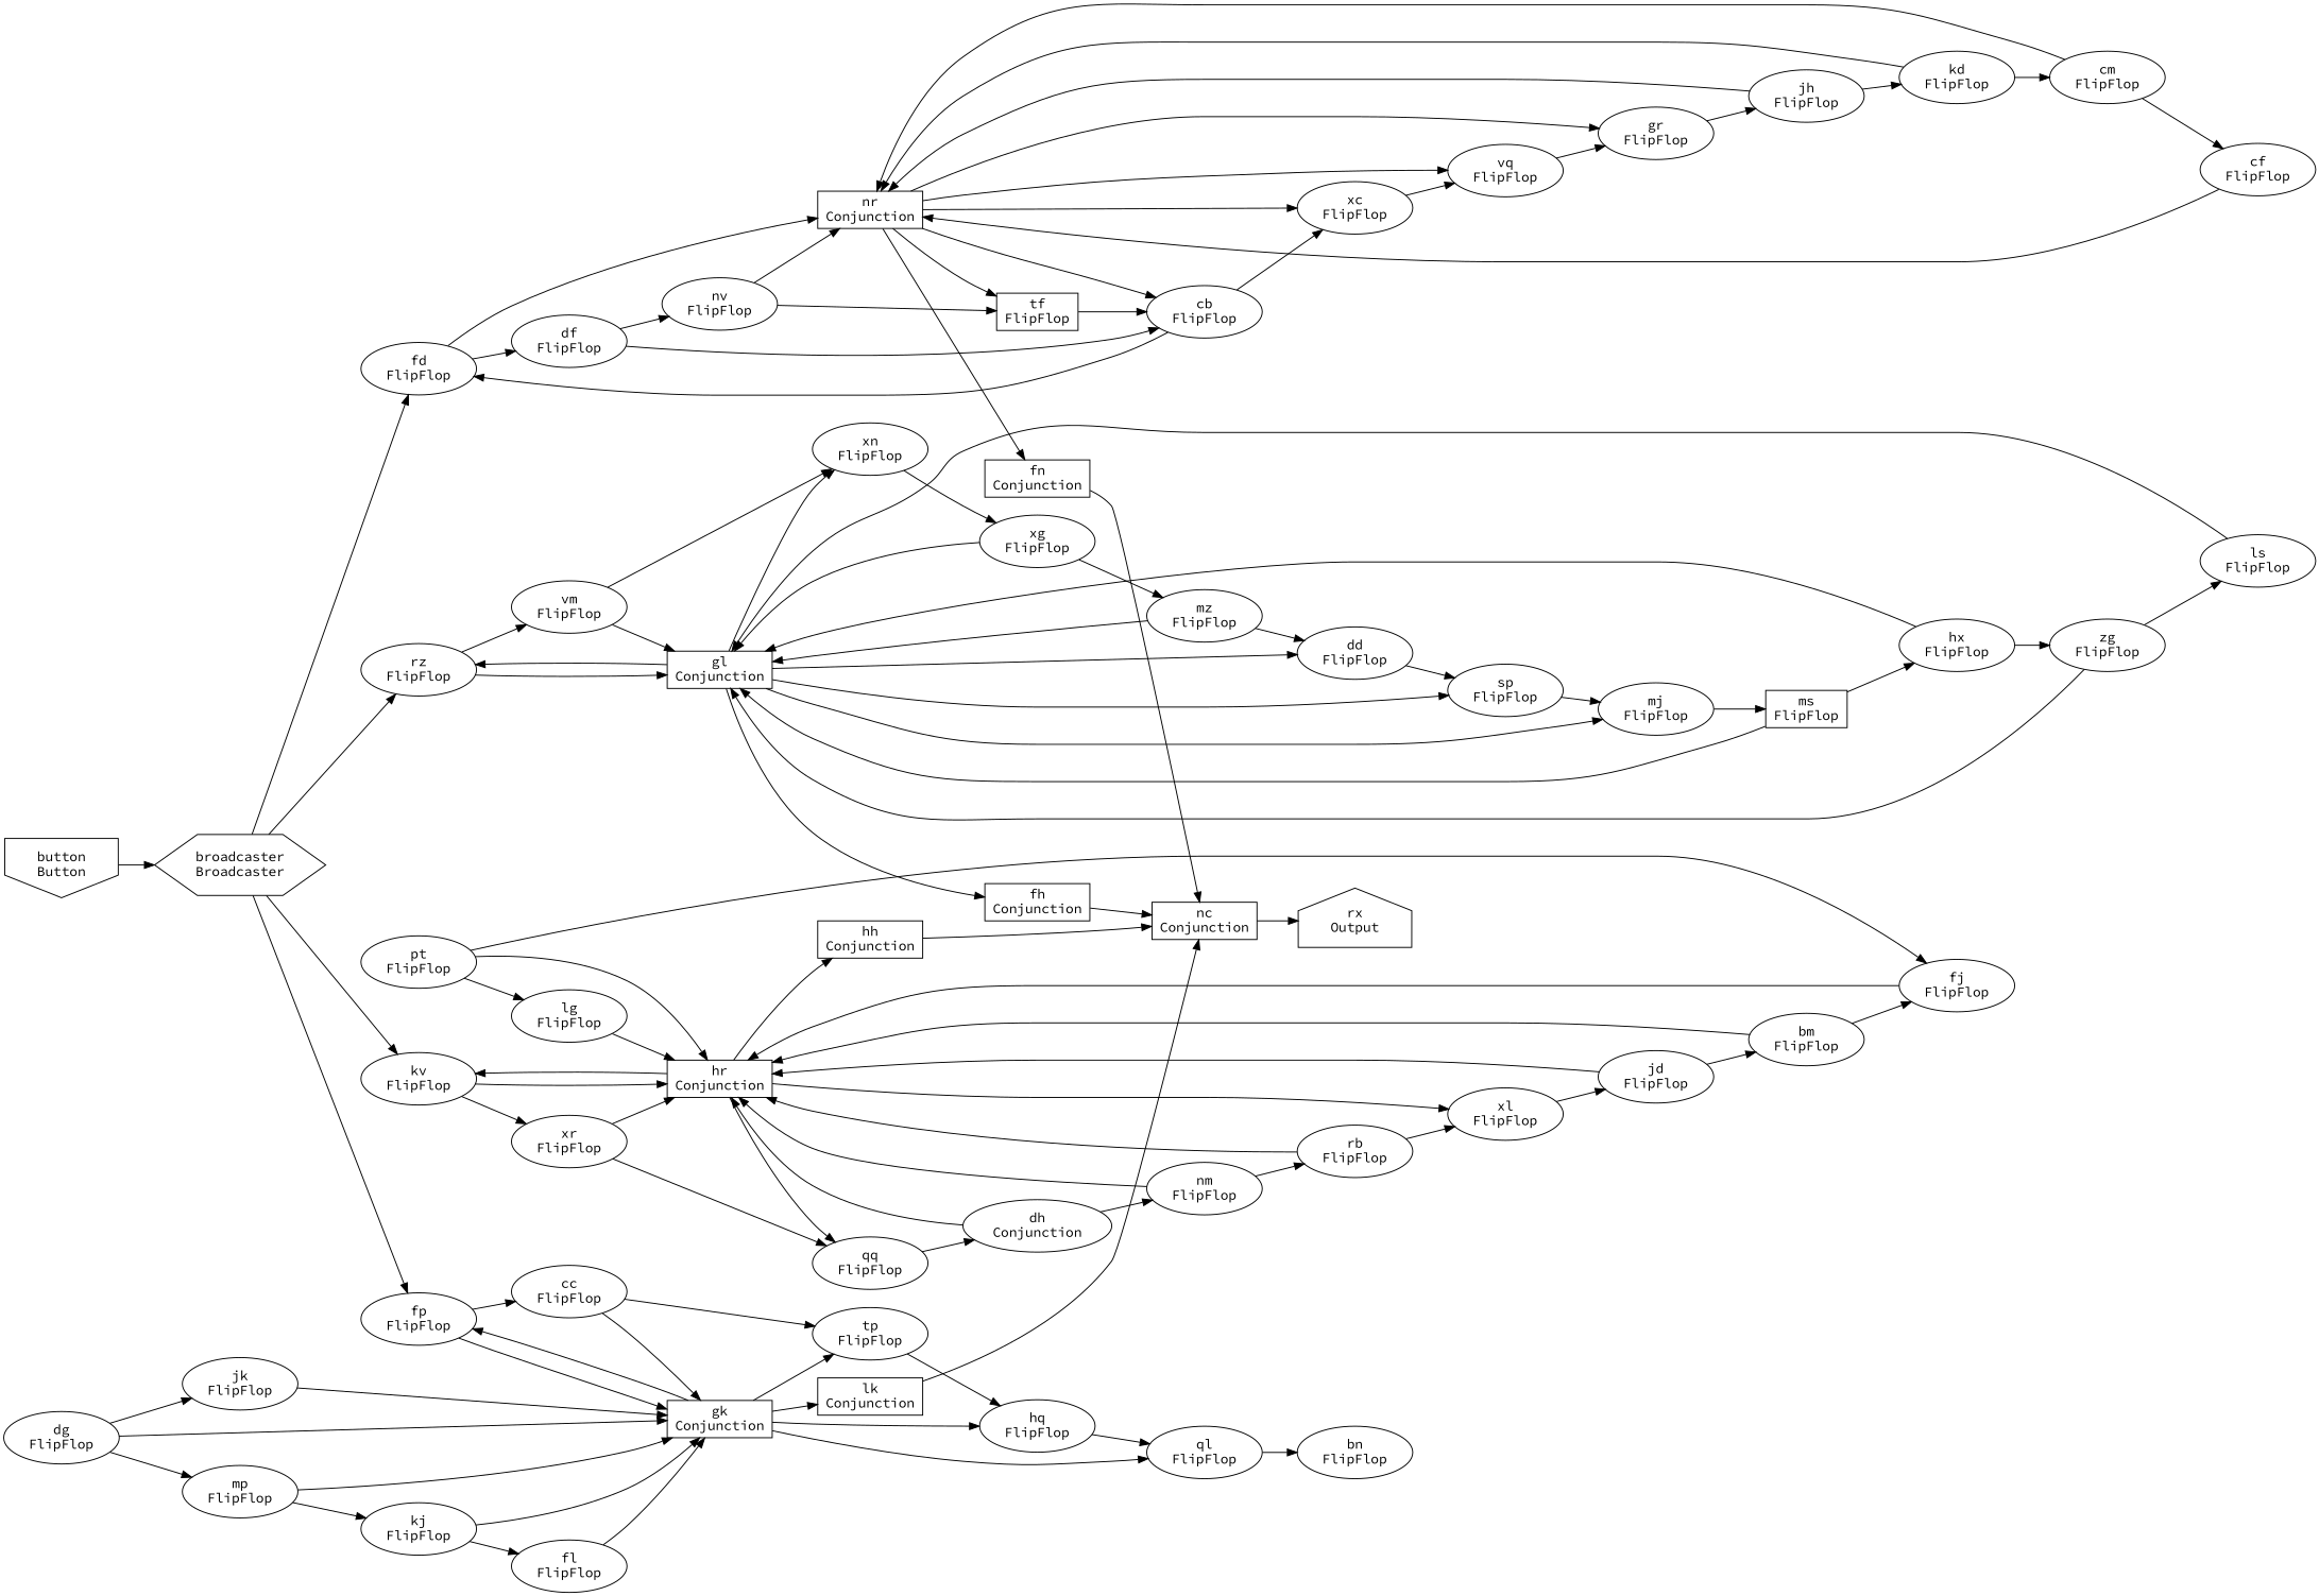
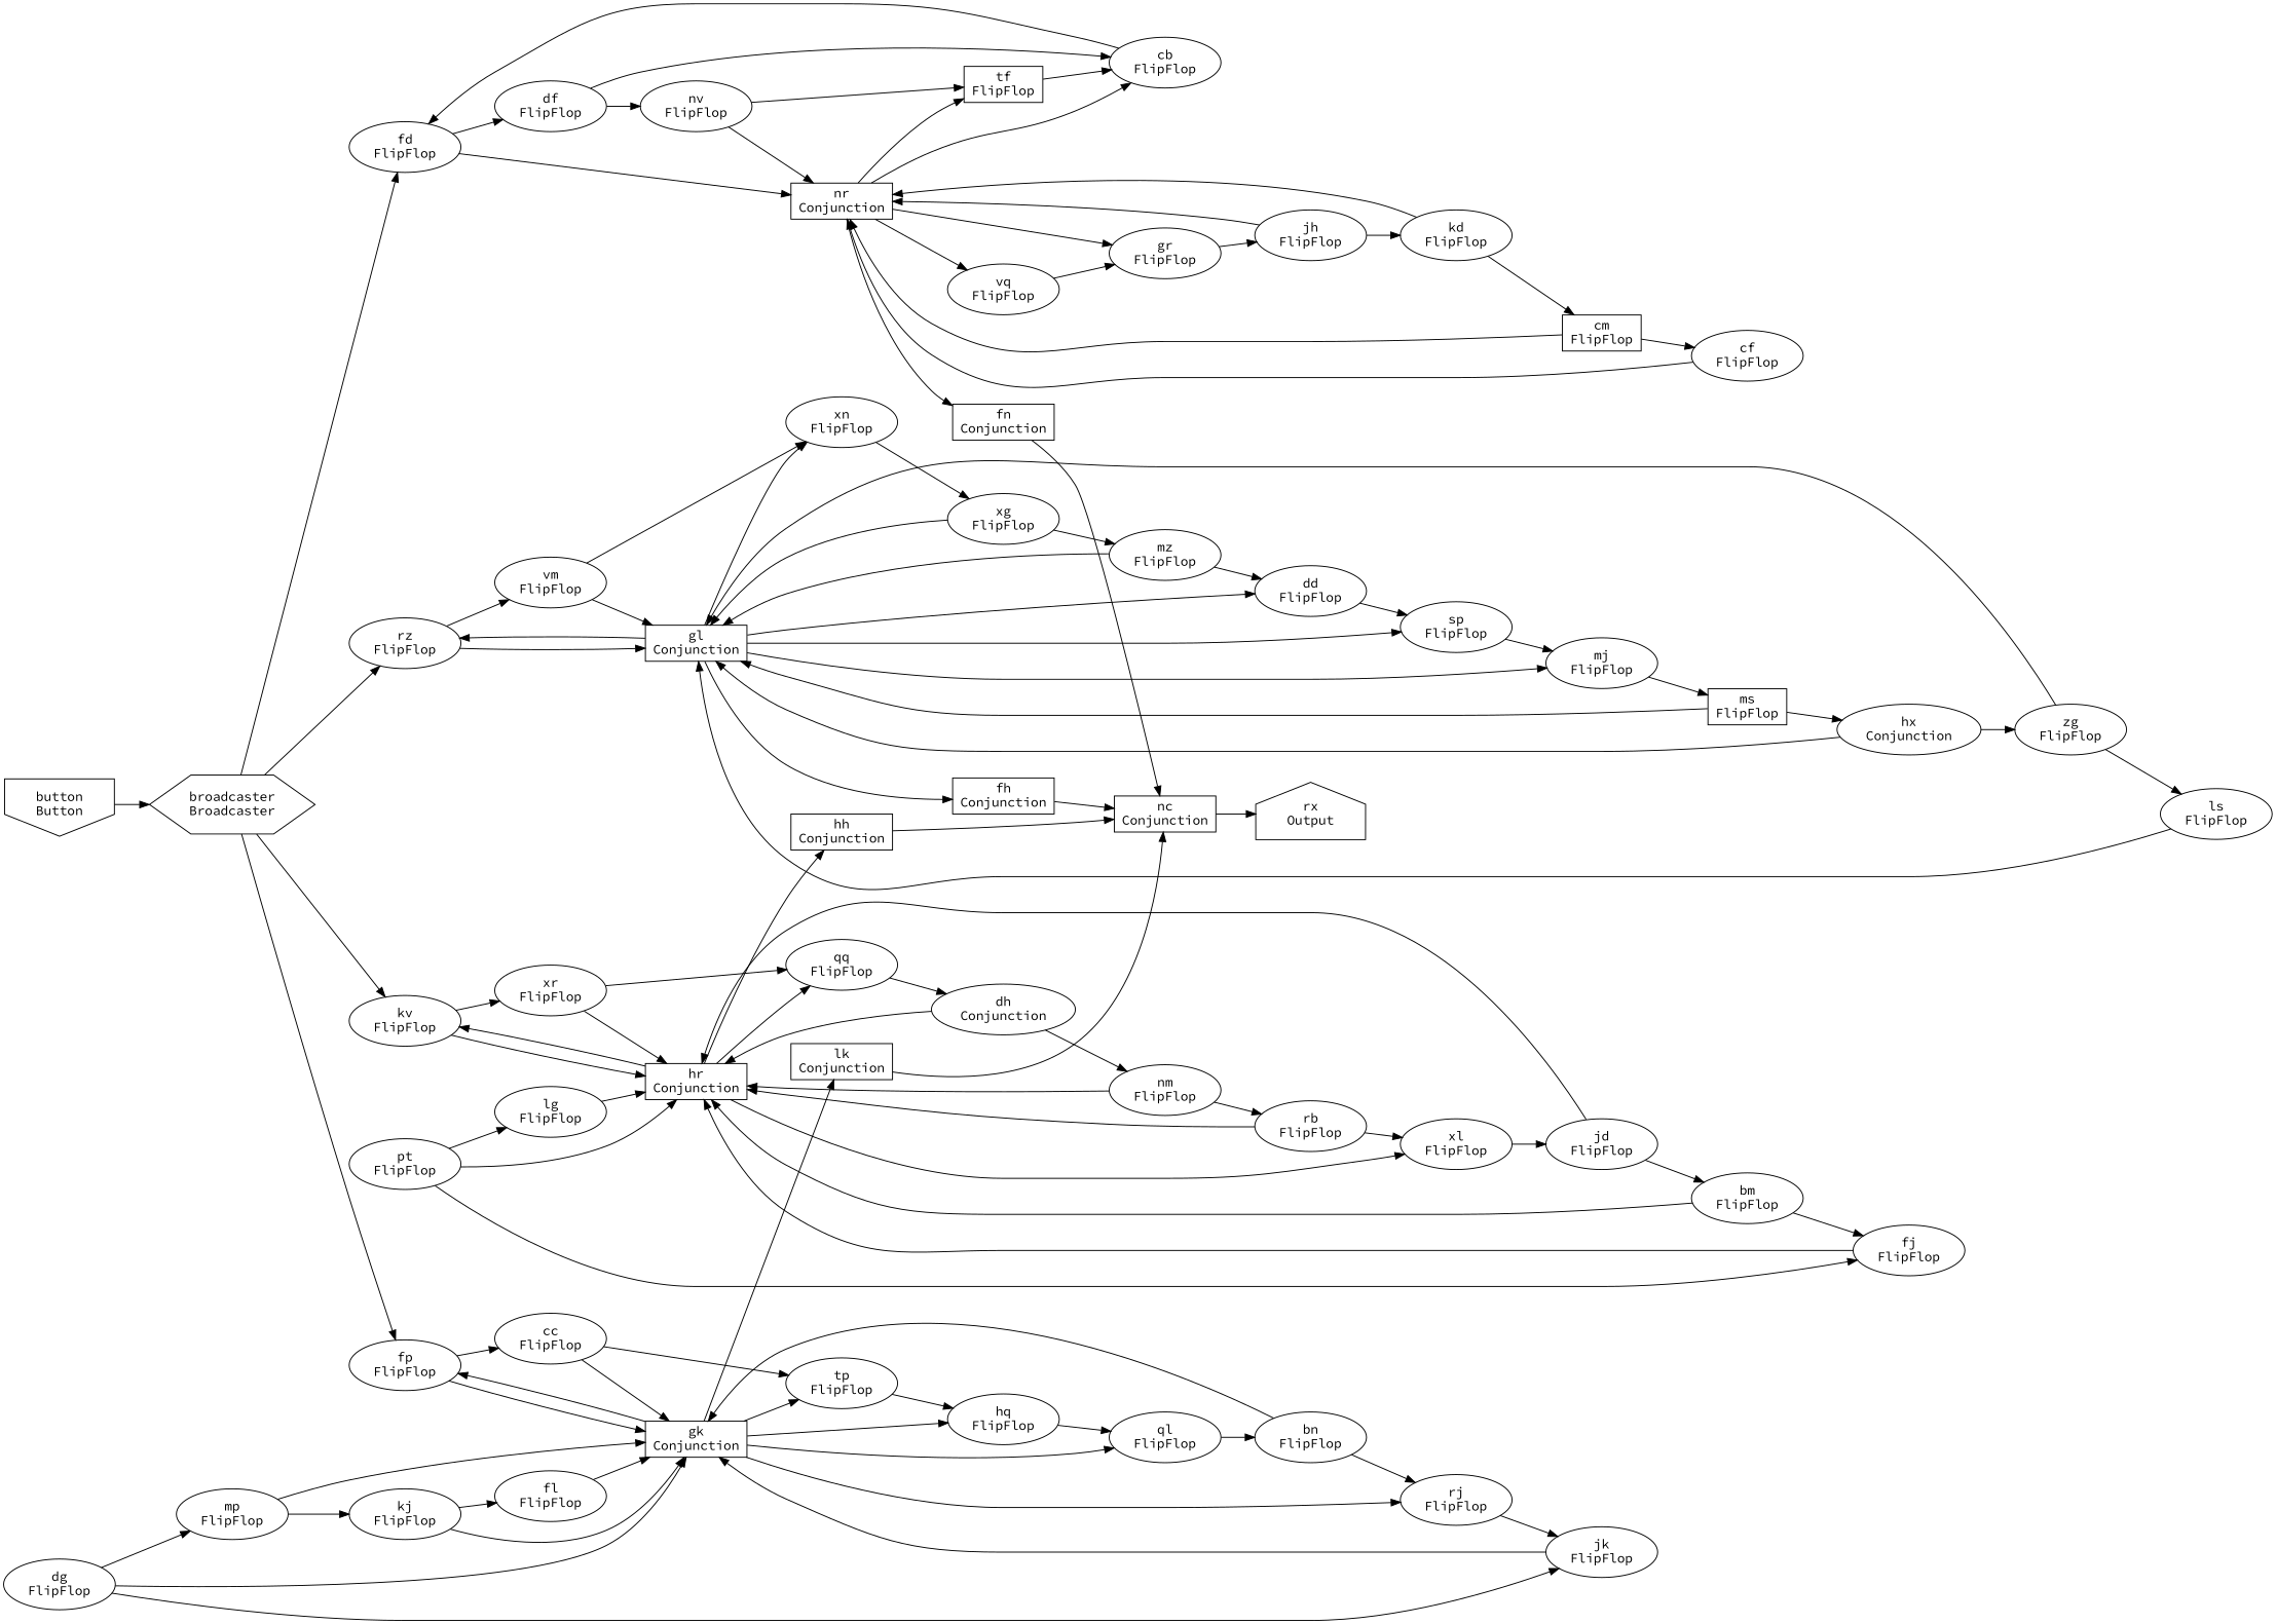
  digraph {
    fontname="Source Code Pro"
    rankdir=LR
    node [fontname="Source Code Pro" shape=oval]
    edge [fontname="Source Code Pro"]
    n1 [label="button\nButton" shape=invhouse]
    n2 [label="broadcaster\nBroadcaster" shape=hexagon]
    n3 [label="rz\nFlipFlop"]
    n4 [label="fp\nFlipFlop"]
    n5 [label="kv\nFlipFlop"]
    n6 [label="fd\nFlipFlop"]
    n7 [label="gl\nConjunction" shape=box]
    n8 [label="vm\nFlipFlop"]
    n9 [label="cc\nFlipFlop"]
    n10 [label="gk\nConjunction" shape=box]
    n11 [label="hr\nConjunction" shape=box]
    n12 [label="xr\nFlipFlop"]
    n13 [label="nr\nConjunction" shape=box]
    n14 [label="df\nFlipFlop"]
    n15 [label="ls\nFlipFlop"]
    n16 [label="sp\nFlipFlop"]
    n17 [label="mj\nFlipFlop"]
    n18 [label="xn\nFlipFlop"]
    n19 [label="dd\nFlipFlop"]
    n20 [label="fh\nConjunction" shape=box]
    n21 [label="ql\nFlipFlop"]
    n22 [label="bn\nFlipFlop"]
+   n23 [label="rj\nFlipFlop"]
    n24 [label="bm\nFlipFlop"]
    n25 [label="fj\nFlipFlop"]
    n26 [label="qq\nFlipFlop"]
    n27 [label="xl\nFlipFlop"]
    n28 [label="hh\nConjunction" shape=box]
    n29 [label="tp\nFlipFlop"]
    n30 [label="hq\nFlipFlop"]
    n31 [label="lk\nConjunction" shape=box]
    n32 [label="xg\nFlipFlop"]
    n33 [label="mz\nFlipFlop"]
    n34 [label="dg\nFlipFlop"]
    n35 [label="mp\nFlipFlop"]
    n36 [label="jk\nFlipFlop"]
    n37 [label="kj\nFlipFlop"]
    n38 [label="zg\nFlipFlop"]
    n39 [label="lg\nFlipFlop"]
    n40 [label="pt\nFlipFlop"]
    n41 [label="ms\nFlipFlop" shape=box]
-   n42 [label="hx\nFlipFlop"]
+   n42 [label="hx\nConjunction"]
    n43 [label="fl\nFlipFlop"]
-   n44 [label="xc\nFlipFlop"]
    n45 [label="vq\nFlipFlop"]
    n46 [label="gr\nFlipFlop"]
    n47 [label="dh\nConjunction"]
    n48 [label="nm\nFlipFlop"]
    n49 [label="rb\nFlipFlop"]
    n50 [label="tf\nFlipFlop" shape=box]
    n51 [label="cb\nFlipFlop"]
    n52 [label="kd\nFlipFlop"]
-   n53 [label="cm\nFlipFlop"]
+   n53 [label="cm\nFlipFlop" shape=box]
    n54 [label="cf\nFlipFlop"]
    n55 [label="fn\nConjunction" shape=box]
    n56 [label="jh\nFlipFlop"]
    n57 [label="jd\nFlipFlop"]
    n58 [label="nv\nFlipFlop"]
    n59 [label="nc\nConjunction" shape=box]
    n60 [label="rx\nOutput" shape=house]
    n1 -> n2
    n2 -> n3
    n2 -> n4
    n2 -> n5
    n2 -> n6
    n3 -> n7
    n3 -> n8
    n4 -> n9
    n4 -> n10
    n5 -> n11
    n5 -> n12
    n6 -> n13
    n6 -> n14
    n7 -> n3
    n7 -> n16
    n7 -> n17
    n7 -> n18
    n7 -> n19
    n7 -> n20
    n8 -> n7
    n8 -> n18
    n9 -> n10
    n9 -> n29
    n10 -> n4
    n10 -> n21
+   n10 -> n23
    n10 -> n29
    n10 -> n30
    n10 -> n31
    n11 -> n5
    n11 -> n26
    n11 -> n27
    n11 -> n28
    n12 -> n11
    n12 -> n26
-   n13 -> n44
    n13 -> n45
    n13 -> n46
    n13 -> n50
    n13 -> n51
    n13 -> n55
    n14 -> n51
    n14 -> n58
    n15 -> n7
    n16 -> n17
    n17 -> n41
    n18 -> n32
    n19 -> n16
    n20 -> n59
    n21 -> n22
+   n22 -> n10
+   n22 -> n23
+   n23 -> n36
    n24 -> n11
    n24 -> n25
    n25 -> n11
    n26 -> n47
    n27 -> n57
    n28 -> n59
    n29 -> n30
    n30 -> n21
    n31 -> n59
    n32 -> n7
    n32 -> n33
    n33 -> n7
    n33 -> n19
    n34 -> n10
    n34 -> n35
    n34 -> n36
    n35 -> n10
    n35 -> n37
    n36 -> n10
    n37 -> n10
    n37 -> n43
    n38 -> n7
    n38 -> n15
    n39 -> n11
    n40 -> n11
    n40 -> n25
    n40 -> n39
    n41 -> n7
    n41 -> n42
    n42 -> n7
    n42 -> n38
    n43 -> n10
-   n44 -> n45
    n45 -> n46
    n46 -> n56
    n47 -> n11
    n47 -> n48
    n48 -> n11
    n48 -> n49
    n49 -> n11
    n49 -> n27
    n50 -> n51
    n51 -> n6
-   n51 -> n44
    n52 -> n13
    n52 -> n53
    n53 -> n13
    n53 -> n54
    n54 -> n13
    n55 -> n59
    n56 -> n13
    n56 -> n52
    n57 -> n11
    n57 -> n24
    n58 -> n13
    n58 -> n50
    n59 -> n60
  }
